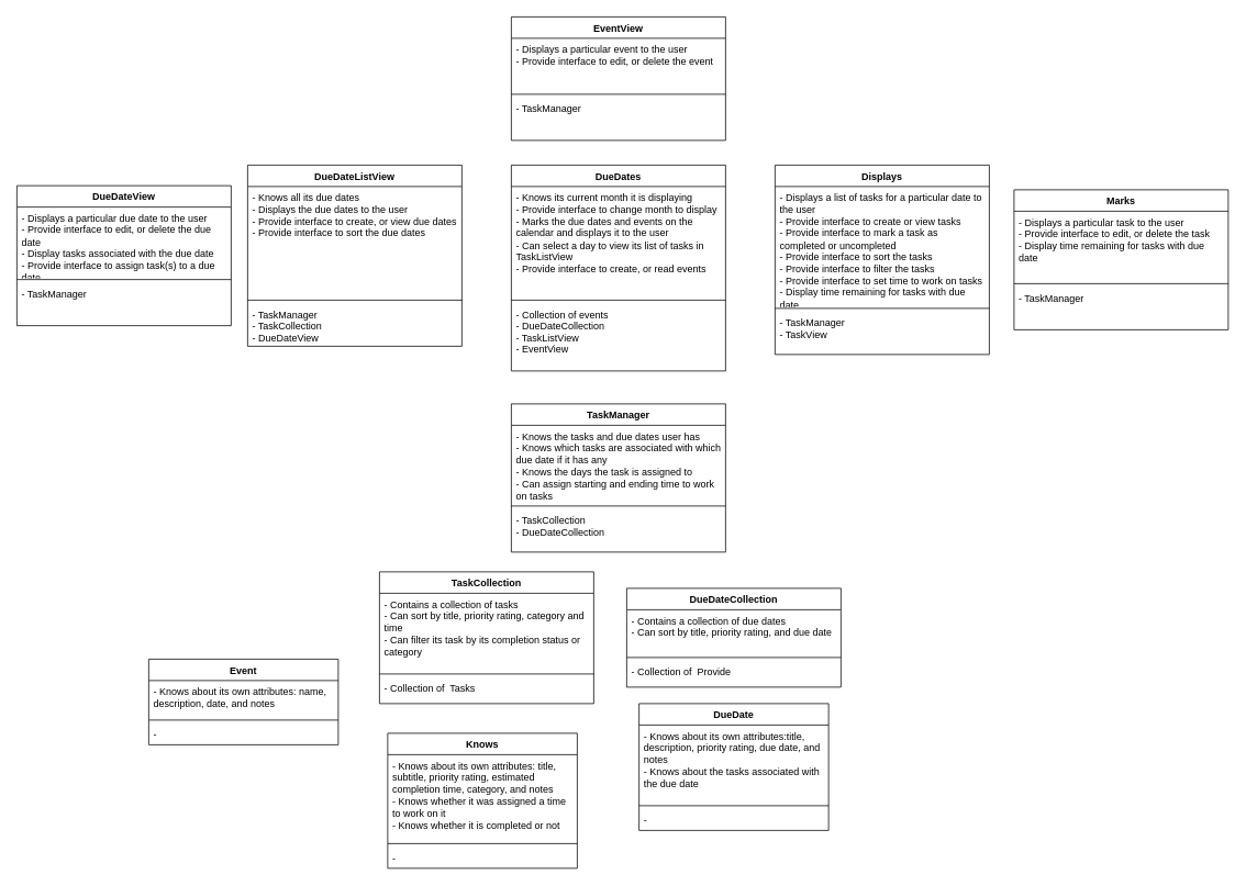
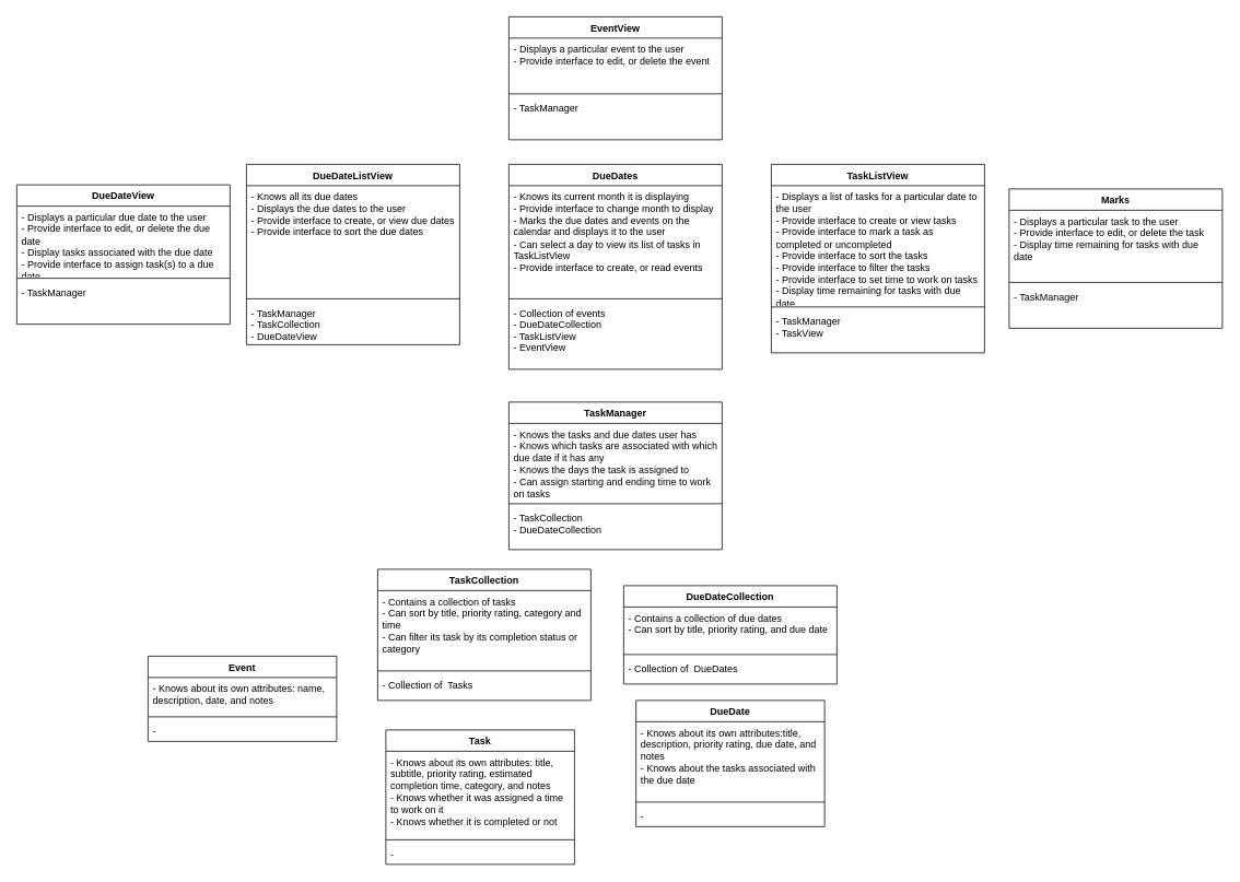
  <mxCell id="0" />
  <mxCell id="1" parent="0" />
  <mxCell id="2" value="DueDate" style="swimlane;fontStyle=1;align=center;verticalAlign=top;childLayout=stackLayout;horizontal=1;startSize=26;horizontalStack=0;resizeParent=1;resizeParentMax=0;resizeLast=0;collapsible=1;marginBottom=0;" parent="1" vertex="1"><mxGeometry x="775" y="854" width="230" height="154" as="geometry" /></mxCell>
  <mxCell id="3" value="- Knows about its own attributes:title, description, priority rating, due date, and notes&#10;- Knows about the tasks associated with the due date&#10;" style="text;strokeColor=none;fillColor=none;align=left;verticalAlign=top;spacingLeft=4;spacingRight=4;overflow=hidden;rotatable=0;points=[[0,0.5],[1,0.5]];portConstraint=eastwest;whiteSpace=wrap;" parent="2" vertex="1"><mxGeometry y="26" width="230" height="94" as="geometry" /></mxCell>
  <mxCell id="4" value="" style="line;strokeWidth=1;fillColor=none;align=left;verticalAlign=middle;spacingTop=-1;spacingLeft=3;spacingRight=3;rotatable=0;labelPosition=right;points=[];portConstraint=eastwest;strokeColor=inherit;" parent="2" vertex="1"><mxGeometry y="120" width="230" height="8" as="geometry" /></mxCell>
  <mxCell id="5" value="-" style="text;strokeColor=none;fillColor=none;align=left;verticalAlign=top;spacingLeft=4;spacingRight=4;overflow=hidden;rotatable=0;points=[[0,0.5],[1,0.5]];portConstraint=eastwest;" parent="2" vertex="1"><mxGeometry y="128" width="230" height="26" as="geometry" /></mxCell>
  <mxCell id="6" value="Event" style="swimlane;fontStyle=1;align=center;verticalAlign=top;childLayout=stackLayout;horizontal=1;startSize=26;horizontalStack=0;resizeParent=1;resizeParentMax=0;resizeLast=0;collapsible=1;marginBottom=0;" parent="1" vertex="1"><mxGeometry x="180" y="800" width="230" height="104" as="geometry" /></mxCell>
  <mxCell id="7" value="- Knows about its own attributes: name, description, date, and notes" style="text;strokeColor=none;fillColor=none;align=left;verticalAlign=top;spacingLeft=4;spacingRight=4;overflow=hidden;rotatable=0;points=[[0,0.5],[1,0.5]];portConstraint=eastwest;whiteSpace=wrap;" parent="6" vertex="1"><mxGeometry y="26" width="230" height="44" as="geometry" /></mxCell>
  <mxCell id="8" value="" style="line;strokeWidth=1;fillColor=none;align=left;verticalAlign=middle;spacingTop=-1;spacingLeft=3;spacingRight=3;rotatable=0;labelPosition=right;points=[];portConstraint=eastwest;strokeColor=inherit;" parent="6" vertex="1"><mxGeometry y="70" width="230" height="8" as="geometry" /></mxCell>
  <mxCell id="9" value="-" style="text;strokeColor=none;fillColor=none;align=left;verticalAlign=top;spacingLeft=4;spacingRight=4;overflow=hidden;rotatable=0;points=[[0,0.5],[1,0.5]];portConstraint=eastwest;" parent="6" vertex="1"><mxGeometry y="78" width="230" height="26" as="geometry" /></mxCell>
- <mxCell id="10" value="Knows" style="swimlane;fontStyle=1;align=center;verticalAlign=top;childLayout=stackLayout;horizontal=1;startSize=26;horizontalStack=0;resizeParent=1;resizeParentMax=0;resizeLast=0;collapsible=1;marginBottom=0;" parent="1" vertex="1"><mxGeometry x="470" y="890" width="230" height="164" as="geometry" /></mxCell>
+ <mxCell id="10" value="Task" style="swimlane;fontStyle=1;align=center;verticalAlign=top;childLayout=stackLayout;horizontal=1;startSize=26;horizontalStack=0;resizeParent=1;resizeParentMax=0;resizeLast=0;collapsible=1;marginBottom=0;" parent="1" vertex="1"><mxGeometry x="470" y="890" width="230" height="164" as="geometry" /></mxCell>
  <mxCell id="11" value="- Knows about its own attributes: title, subtitle, priority rating, estimated completion time, category, and notes&#10;- Knows whether it was assigned a time to work on it&#10;- Knows whether it is completed or not&#10;" style="text;strokeColor=none;fillColor=none;align=left;verticalAlign=top;spacingLeft=4;spacingRight=4;overflow=hidden;rotatable=0;points=[[0,0.5],[1,0.5]];portConstraint=eastwest;whiteSpace=wrap;" parent="10" vertex="1"><mxGeometry y="26" width="230" height="104" as="geometry" /></mxCell>
  <mxCell id="12" value="" style="line;strokeWidth=1;fillColor=none;align=left;verticalAlign=middle;spacingTop=-1;spacingLeft=3;spacingRight=3;rotatable=0;labelPosition=right;points=[];portConstraint=eastwest;strokeColor=inherit;" parent="10" vertex="1"><mxGeometry y="130" width="230" height="8" as="geometry" /></mxCell>
  <mxCell id="13" value="-" style="text;strokeColor=none;fillColor=none;align=left;verticalAlign=top;spacingLeft=4;spacingRight=4;overflow=hidden;rotatable=0;points=[[0,0.5],[1,0.5]];portConstraint=eastwest;" parent="10" vertex="1"><mxGeometry y="138" width="230" height="26" as="geometry" /></mxCell>
  <mxCell id="14" value="TaskManager" style="swimlane;fontStyle=1;align=center;verticalAlign=top;childLayout=stackLayout;horizontal=1;startSize=26;horizontalStack=0;resizeParent=1;resizeParentMax=0;resizeLast=0;collapsible=1;marginBottom=0;" parent="1" vertex="1"><mxGeometry x="620" y="490" width="260" height="180" as="geometry" /></mxCell>
  <mxCell id="15" value="- Knows the tasks and due dates user has&#10;- Knows which tasks are associated with which due date if it has any&#10;- Knows the days the task is assigned to&#10;- Can assign starting and ending time to work on tasks&#10;&#10;&#10;" style="text;strokeColor=none;fillColor=none;align=left;verticalAlign=top;spacingLeft=4;spacingRight=4;overflow=hidden;rotatable=0;points=[[0,0.5],[1,0.5]];portConstraint=eastwest;whiteSpace=wrap;" parent="14" vertex="1"><mxGeometry y="26" width="260" height="94" as="geometry" /></mxCell>
  <mxCell id="16" value="" style="line;strokeWidth=1;fillColor=none;align=left;verticalAlign=middle;spacingTop=-1;spacingLeft=3;spacingRight=3;rotatable=0;labelPosition=right;points=[];portConstraint=eastwest;strokeColor=inherit;" parent="14" vertex="1"><mxGeometry y="120" width="260" height="8" as="geometry" /></mxCell>
  <mxCell id="17" value="- TaskCollection&#10;- DueDateCollection&#10;" style="text;strokeColor=none;fillColor=none;align=left;verticalAlign=top;spacingLeft=4;spacingRight=4;overflow=hidden;rotatable=0;points=[[0,0.5],[1,0.5]];portConstraint=eastwest;" parent="14" vertex="1"><mxGeometry y="128" width="260" height="52" as="geometry" /></mxCell>
  <mxCell id="18" value="TaskCollection" style="swimlane;fontStyle=1;align=center;verticalAlign=top;childLayout=stackLayout;horizontal=1;startSize=26;horizontalStack=0;resizeParent=1;resizeParentMax=0;resizeLast=0;collapsible=1;marginBottom=0;" parent="1" vertex="1"><mxGeometry x="460" y="694" width="260" height="160" as="geometry" /></mxCell>
  <mxCell id="19" value="- Contains a collection of tasks&#10;- Can sort by title, priority rating, category and time&#10;- Can filter its task by its completion status or category&#10;&#10;" style="text;strokeColor=none;fillColor=none;align=left;verticalAlign=top;spacingLeft=4;spacingRight=4;overflow=hidden;rotatable=0;points=[[0,0.5],[1,0.5]];portConstraint=eastwest;whiteSpace=wrap;" parent="18" vertex="1"><mxGeometry y="26" width="260" height="94" as="geometry" /></mxCell>
  <mxCell id="20" value="" style="line;strokeWidth=1;fillColor=none;align=left;verticalAlign=middle;spacingTop=-1;spacingLeft=3;spacingRight=3;rotatable=0;labelPosition=right;points=[];portConstraint=eastwest;strokeColor=inherit;" parent="18" vertex="1"><mxGeometry y="120" width="260" height="8" as="geometry" /></mxCell>
  <mxCell id="21" value="- Collection of  Tasks" style="text;strokeColor=none;fillColor=none;align=left;verticalAlign=top;spacingLeft=4;spacingRight=4;overflow=hidden;rotatable=0;points=[[0,0.5],[1,0.5]];portConstraint=eastwest;" parent="18" vertex="1"><mxGeometry y="128" width="260" height="32" as="geometry" /></mxCell>
  <mxCell id="22" value="DueDateCollection" style="swimlane;fontStyle=1;align=center;verticalAlign=top;childLayout=stackLayout;horizontal=1;startSize=26;horizontalStack=0;resizeParent=1;resizeParentMax=0;resizeLast=0;collapsible=1;marginBottom=0;" parent="1" vertex="1"><mxGeometry x="760" y="714" width="260" height="120" as="geometry" /></mxCell>
  <mxCell id="23" value="- Contains a collection of due dates&#10;- Can sort by title, priority rating, and due date&#10;&#10;" style="text;strokeColor=none;fillColor=none;align=left;verticalAlign=top;spacingLeft=4;spacingRight=4;overflow=hidden;rotatable=0;points=[[0,0.5],[1,0.5]];portConstraint=eastwest;whiteSpace=wrap;" parent="22" vertex="1"><mxGeometry y="26" width="260" height="54" as="geometry" /></mxCell>
  <mxCell id="24" value="" style="line;strokeWidth=1;fillColor=none;align=left;verticalAlign=middle;spacingTop=-1;spacingLeft=3;spacingRight=3;rotatable=0;labelPosition=right;points=[];portConstraint=eastwest;strokeColor=inherit;" parent="22" vertex="1"><mxGeometry y="80" width="260" height="8" as="geometry" /></mxCell>
- <mxCell id="25" value="- Collection of  Provide" style="text;strokeColor=none;fillColor=none;align=left;verticalAlign=top;spacingLeft=4;spacingRight=4;overflow=hidden;rotatable=0;points=[[0,0.5],[1,0.5]];portConstraint=eastwest;" parent="22" vertex="1"><mxGeometry y="88" width="260" height="32" as="geometry" /></mxCell>
+ <mxCell id="25" value="- Collection of  DueDates" style="text;strokeColor=none;fillColor=none;align=left;verticalAlign=top;spacingLeft=4;spacingRight=4;overflow=hidden;rotatable=0;points=[[0,0.5],[1,0.5]];portConstraint=eastwest;" parent="22" vertex="1"><mxGeometry y="88" width="260" height="32" as="geometry" /></mxCell>
  <mxCell id="26" value="DueDates" style="swimlane;fontStyle=1;align=center;verticalAlign=top;childLayout=stackLayout;horizontal=1;startSize=26;horizontalStack=0;resizeParent=1;resizeParentMax=0;resizeLast=0;collapsible=1;marginBottom=0;" parent="1" vertex="1"><mxGeometry x="620" y="200" width="260" height="250" as="geometry" /></mxCell>
  <mxCell id="27" value="- Knows its current month it is displaying&#10;- Provide interface to change month to display&#10;- Marks the due dates and events on the calendar and displays it to the user&#10;- Can select a day to view its list of tasks in TaskListView&#10;- Provide interface to create, or read events&#10;" style="text;strokeColor=none;fillColor=none;align=left;verticalAlign=top;spacingLeft=4;spacingRight=4;overflow=hidden;rotatable=0;points=[[0,0.5],[1,0.5]];portConstraint=eastwest;whiteSpace=wrap;" parent="26" vertex="1"><mxGeometry y="26" width="260" height="134" as="geometry" /></mxCell>
  <mxCell id="28" value="" style="line;strokeWidth=1;fillColor=none;align=left;verticalAlign=middle;spacingTop=-1;spacingLeft=3;spacingRight=3;rotatable=0;labelPosition=right;points=[];portConstraint=eastwest;strokeColor=inherit;" parent="26" vertex="1"><mxGeometry y="160" width="260" height="8" as="geometry" /></mxCell>
  <mxCell id="29" value="- Collection of events&#10;- DueDateCollection&#10;- TaskListView&#10;- EventView&#10;" style="text;strokeColor=none;fillColor=none;align=left;verticalAlign=top;spacingLeft=4;spacingRight=4;overflow=hidden;rotatable=0;points=[[0,0.5],[1,0.5]];portConstraint=eastwest;" parent="26" vertex="1"><mxGeometry y="168" width="260" height="82" as="geometry" /></mxCell>
- <mxCell id="30" value="Displays" style="swimlane;fontStyle=1;align=center;verticalAlign=top;childLayout=stackLayout;horizontal=1;startSize=26;horizontalStack=0;resizeParent=1;resizeParentMax=0;resizeLast=0;collapsible=1;marginBottom=0;" parent="1" vertex="1"><mxGeometry x="940" y="200" width="260" height="230" as="geometry" /></mxCell>
+ <mxCell id="30" value="TaskListView" style="swimlane;fontStyle=1;align=center;verticalAlign=top;childLayout=stackLayout;horizontal=1;startSize=26;horizontalStack=0;resizeParent=1;resizeParentMax=0;resizeLast=0;collapsible=1;marginBottom=0;" parent="1" vertex="1"><mxGeometry x="940" y="200" width="260" height="230" as="geometry" /></mxCell>
  <mxCell id="31" value="- Displays a list of tasks for a particular date to the user&#10;- Provide interface to create or view tasks&#10;- Provide interface to mark a task as completed or uncompleted&#10;- Provide interface to sort the tasks&#10;- Provide interface to filter the tasks&#10;- Provide interface to set time to work on tasks&#10;- Display time remaining for tasks with due date&#10;" style="text;strokeColor=none;fillColor=none;align=left;verticalAlign=top;spacingLeft=4;spacingRight=4;overflow=hidden;rotatable=0;points=[[0,0.5],[1,0.5]];portConstraint=eastwest;whiteSpace=wrap;" parent="30" vertex="1"><mxGeometry y="26" width="260" height="144" as="geometry" /></mxCell>
  <mxCell id="32" value="" style="line;strokeWidth=1;fillColor=none;align=left;verticalAlign=middle;spacingTop=-1;spacingLeft=3;spacingRight=3;rotatable=0;labelPosition=right;points=[];portConstraint=eastwest;strokeColor=inherit;" parent="30" vertex="1"><mxGeometry y="170" width="260" height="8" as="geometry" /></mxCell>
  <mxCell id="33" value="- TaskManager&#10;- TaskView&#10;" style="text;strokeColor=none;fillColor=none;align=left;verticalAlign=top;spacingLeft=4;spacingRight=4;overflow=hidden;rotatable=0;points=[[0,0.5],[1,0.5]];portConstraint=eastwest;" parent="30" vertex="1"><mxGeometry y="178" width="260" height="52" as="geometry" /></mxCell>
  <mxCell id="34" value="DueDateListView" style="swimlane;fontStyle=1;align=center;verticalAlign=top;childLayout=stackLayout;horizontal=1;startSize=26;horizontalStack=0;resizeParent=1;resizeParentMax=0;resizeLast=0;collapsible=1;marginBottom=0;" parent="1" vertex="1"><mxGeometry x="300" y="200" width="260" height="220" as="geometry" /></mxCell>
  <mxCell id="35" value="- Knows all its due dates&#10;- Displays the due dates to the user&#10;- Provide interface to create, or view due dates&#10;- Provide interface to sort the due dates&#10;&#10;" style="text;strokeColor=none;fillColor=none;align=left;verticalAlign=top;spacingLeft=4;spacingRight=4;overflow=hidden;rotatable=0;points=[[0,0.5],[1,0.5]];portConstraint=eastwest;whiteSpace=wrap;" parent="34" vertex="1"><mxGeometry y="26" width="260" height="134" as="geometry" /></mxCell>
  <mxCell id="36" value="" style="line;strokeWidth=1;fillColor=none;align=left;verticalAlign=middle;spacingTop=-1;spacingLeft=3;spacingRight=3;rotatable=0;labelPosition=right;points=[];portConstraint=eastwest;strokeColor=inherit;" parent="34" vertex="1"><mxGeometry y="160" width="260" height="8" as="geometry" /></mxCell>
  <mxCell id="37" value="- TaskManager&#10;- TaskCollection&#10;- DueDateView&#10;" style="text;strokeColor=none;fillColor=none;align=left;verticalAlign=top;spacingLeft=4;spacingRight=4;overflow=hidden;rotatable=0;points=[[0,0.5],[1,0.5]];portConstraint=eastwest;" parent="34" vertex="1"><mxGeometry y="168" width="260" height="52" as="geometry" /></mxCell>
  <mxCell id="38" value="Marks" style="swimlane;fontStyle=1;align=center;verticalAlign=top;childLayout=stackLayout;horizontal=1;startSize=26;horizontalStack=0;resizeParent=1;resizeParentMax=0;resizeLast=0;collapsible=1;marginBottom=0;" vertex="1" parent="1"><mxGeometry x="1230" y="230" width="260" height="170" as="geometry" /></mxCell>
  <mxCell id="39" value="- Displays a particular task to the user&#10;- Provide interface to edit, or delete the task&#10;- Display time remaining for tasks with due date&#10;" style="text;strokeColor=none;fillColor=none;align=left;verticalAlign=top;spacingLeft=4;spacingRight=4;overflow=hidden;rotatable=0;points=[[0,0.5],[1,0.5]];portConstraint=eastwest;whiteSpace=wrap;" vertex="1" parent="38"><mxGeometry y="26" width="260" height="84" as="geometry" /></mxCell>
  <mxCell id="40" value="" style="line;strokeWidth=1;fillColor=none;align=left;verticalAlign=middle;spacingTop=-1;spacingLeft=3;spacingRight=3;rotatable=0;labelPosition=right;points=[];portConstraint=eastwest;strokeColor=inherit;" vertex="1" parent="38"><mxGeometry y="110" width="260" height="8" as="geometry" /></mxCell>
  <mxCell id="41" value="- TaskManager" style="text;strokeColor=none;fillColor=none;align=left;verticalAlign=top;spacingLeft=4;spacingRight=4;overflow=hidden;rotatable=0;points=[[0,0.5],[1,0.5]];portConstraint=eastwest;" vertex="1" parent="38"><mxGeometry y="118" width="260" height="52" as="geometry" /></mxCell>
  <mxCell id="42" value="DueDateView" style="swimlane;fontStyle=1;align=center;verticalAlign=top;childLayout=stackLayout;horizontal=1;startSize=26;horizontalStack=0;resizeParent=1;resizeParentMax=0;resizeLast=0;collapsible=1;marginBottom=0;" vertex="1" parent="1"><mxGeometry x="20" y="225" width="260" height="170" as="geometry" /></mxCell>
  <mxCell id="43" value="- Displays a particular due date to the user&#10;- Provide interface to edit, or delete the due date&#10;- Display tasks associated with the due date&#10;- Provide interface to assign task(s) to a due date&#10;" style="text;strokeColor=none;fillColor=none;align=left;verticalAlign=top;spacingLeft=4;spacingRight=4;overflow=hidden;rotatable=0;points=[[0,0.5],[1,0.5]];portConstraint=eastwest;whiteSpace=wrap;" vertex="1" parent="42"><mxGeometry y="26" width="260" height="84" as="geometry" /></mxCell>
  <mxCell id="44" value="" style="line;strokeWidth=1;fillColor=none;align=left;verticalAlign=middle;spacingTop=-1;spacingLeft=3;spacingRight=3;rotatable=0;labelPosition=right;points=[];portConstraint=eastwest;strokeColor=inherit;" vertex="1" parent="42"><mxGeometry y="110" width="260" height="8" as="geometry" /></mxCell>
  <mxCell id="45" value="- TaskManager" style="text;strokeColor=none;fillColor=none;align=left;verticalAlign=top;spacingLeft=4;spacingRight=4;overflow=hidden;rotatable=0;points=[[0,0.5],[1,0.5]];portConstraint=eastwest;" vertex="1" parent="42"><mxGeometry y="118" width="260" height="52" as="geometry" /></mxCell>
  <mxCell id="46" value="EventView" style="swimlane;fontStyle=1;align=center;verticalAlign=top;childLayout=stackLayout;horizontal=1;startSize=26;horizontalStack=0;resizeParent=1;resizeParentMax=0;resizeLast=0;collapsible=1;marginBottom=0;" vertex="1" parent="1"><mxGeometry x="620" y="20" width="260" height="150" as="geometry" /></mxCell>
  <mxCell id="47" value="- Displays a particular event to the user&#10;- Provide interface to edit, or delete the event&#10;" style="text;strokeColor=none;fillColor=none;align=left;verticalAlign=top;spacingLeft=4;spacingRight=4;overflow=hidden;rotatable=0;points=[[0,0.5],[1,0.5]];portConstraint=eastwest;whiteSpace=wrap;" vertex="1" parent="46"><mxGeometry y="26" width="260" height="64" as="geometry" /></mxCell>
  <mxCell id="48" value="" style="line;strokeWidth=1;fillColor=none;align=left;verticalAlign=middle;spacingTop=-1;spacingLeft=3;spacingRight=3;rotatable=0;labelPosition=right;points=[];portConstraint=eastwest;strokeColor=inherit;" vertex="1" parent="46"><mxGeometry y="90" width="260" height="8" as="geometry" /></mxCell>
  <mxCell id="49" value="- TaskManager" style="text;strokeColor=none;fillColor=none;align=left;verticalAlign=top;spacingLeft=4;spacingRight=4;overflow=hidden;rotatable=0;points=[[0,0.5],[1,0.5]];portConstraint=eastwest;" vertex="1" parent="46"><mxGeometry y="98" width="260" height="52" as="geometry" /></mxCell>
